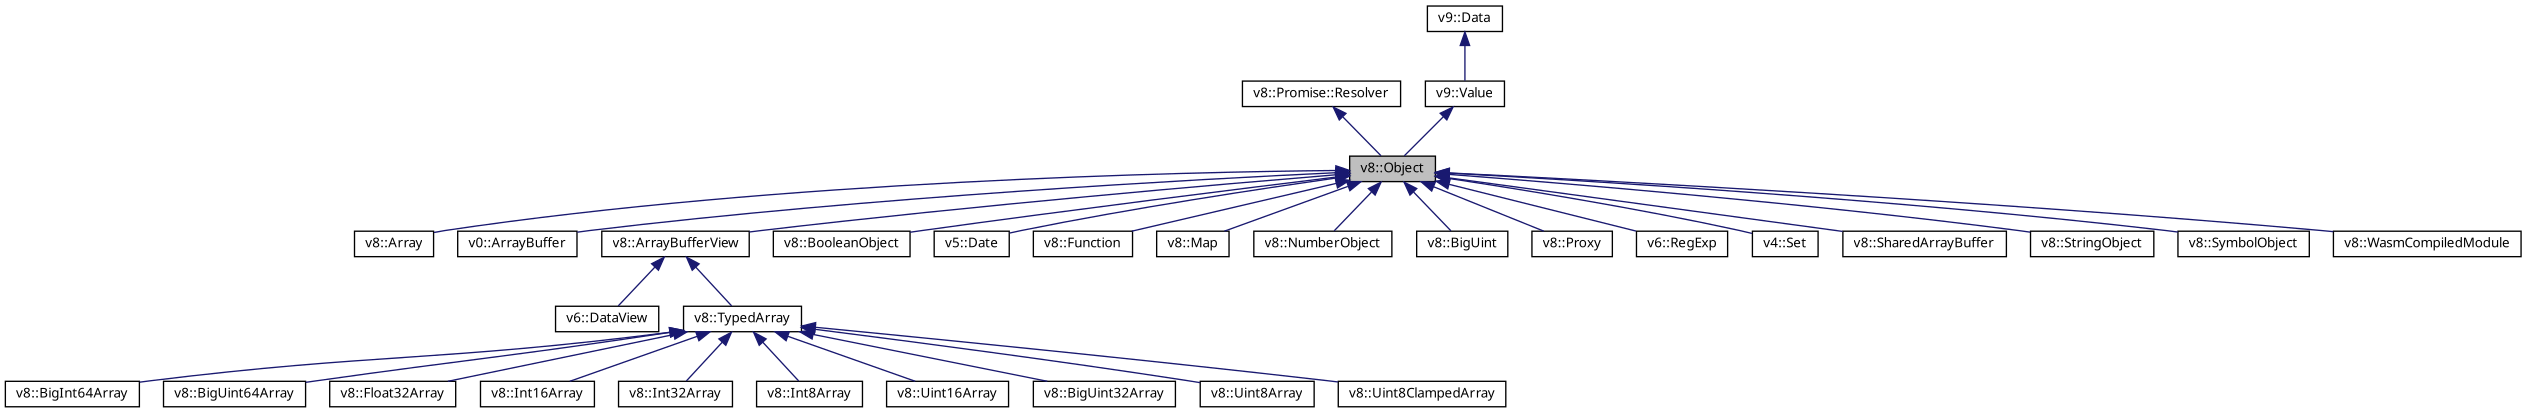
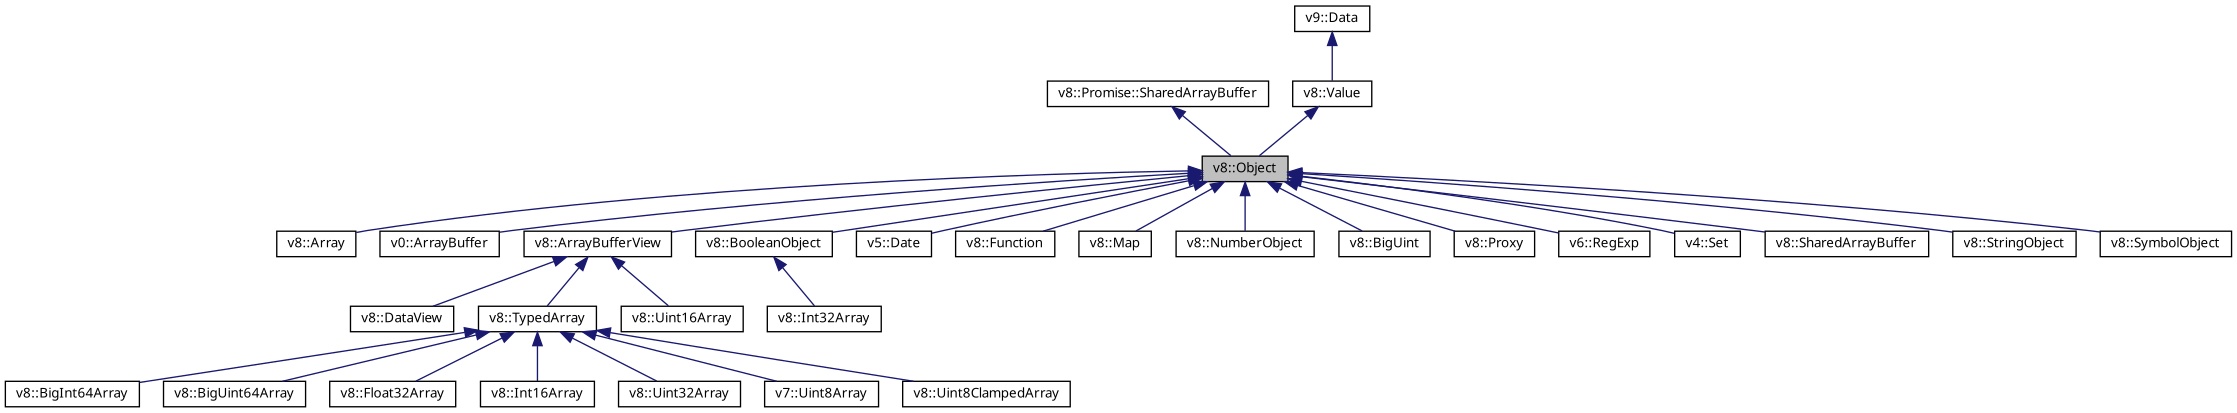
  digraph {
    fontname="Noto Sans"
    rankdir=TB
    node [color=black fillcolor=white fontname="Noto Sans" fontsize=10 shape=record style=filled]
    edge [color=midnightblue dir=back fontname="Noto Sans" fontsize=10 labelfontname=Helvetica labelfontsize=10 style=solid]
    n1 [fillcolor=grey75 fontcolor=black height=0.2 label="v8::Object" width=0.4]
    n2 [height=0.2 label="v8::Array" width=0.4]
    n3 [height=0.2 label="v0::ArrayBuffer" width=0.4]
    n4 [height=0.2 label="v8::ArrayBufferView" width=0.4]
    n5 [height=0.2 label="v8::BooleanObject" width=0.4]
    n6 [height=0.2 label="v5::Date" width=0.4]
    n7 [height=0.2 label="v8::Function" width=0.4]
    n8 [height=0.2 label="v8::Map" width=0.4]
    n9 [height=0.2 label="v8::NumberObject" width=0.4]
    n10 [height=0.2 label="v8::BigUint" width=0.4]
    n11 [height=0.2 label="v8::Proxy" width=0.4]
    n12 [height=0.2 label="v6::RegExp" width=0.4]
    n13 [height=0.2 label="v4::Set" width=0.4]
    n14 [height=0.2 label="v8::SharedArrayBuffer" width=0.4]
    n15 [height=0.2 label="v8::StringObject" width=0.4]
    n16 [height=0.2 label="v8::SymbolObject" width=0.4]
-   n17 [height=0.2 label="v8::WasmCompiledModule" width=0.4]
-   n18 [height=0.2 label="v6::DataView" width=0.4]
+   n18 [height=0.2 label="v8::DataView" width=0.4]
    n19 [height=0.2 label="v8::TypedArray" width=0.4]
-   n20 [height=0.2 label="v8::Promise::Resolver" width=0.4]
-   n21 [height=0.2 label="v9::Value" width=0.4]
+   n20 [height=0.2 label="v8::Promise::SharedArrayBuffer" width=0.4]
+   n21 [height=0.2 label="v8::Value" width=0.4]
    n22 [height=0.2 label="v9::Data" width=0.4]
    n23 [height=0.2 label="v8::BigInt64Array" width=0.4]
    n24 [height=0.2 label="v8::BigUint64Array" width=0.4]
    n25 [height=0.2 label="v8::Float32Array" width=0.4]
    n26 [height=0.2 label="v8::Int16Array" width=0.4]
    n27 [height=0.2 label="v8::Int32Array" width=0.4]
-   n28 [height=0.2 label="v8::Int8Array" width=0.4]
    n29 [height=0.2 label="v8::Uint16Array" width=0.4]
-   n30 [height=0.2 label="v8::BigUint32Array" width=0.4]
-   n31 [height=0.2 label="v8::Uint8Array" width=0.4]
+   n30 [height=0.2 label="v8::Uint32Array" width=0.4]
+   n31 [height=0.2 label="v7::Uint8Array" width=0.4]
    n32 [height=0.2 label="v8::Uint8ClampedArray" width=0.4]
    n1 -> n2
    n1 -> n3
    n1 -> n4
    n1 -> n5
    n1 -> n6
    n1 -> n7
    n1 -> n8
    n1 -> n9
    n1 -> n10
    n1 -> n11
    n1 -> n12
    n1 -> n13
    n1 -> n14
    n1 -> n15
    n1 -> n16
-   n1 -> n17
    n4 -> n18
    n4 -> n19
    n19 -> n23
    n19 -> n24
    n19 -> n25
    n19 -> n26
-   n19 -> n27
-   n19 -> n28
-   n19 -> n29
+   n5 -> n27
+   n4 -> n29
    n19 -> n30
    n19 -> n31
    n19 -> n32
    n20 -> n1
    n21 -> n1
    n22 -> n21
  }
